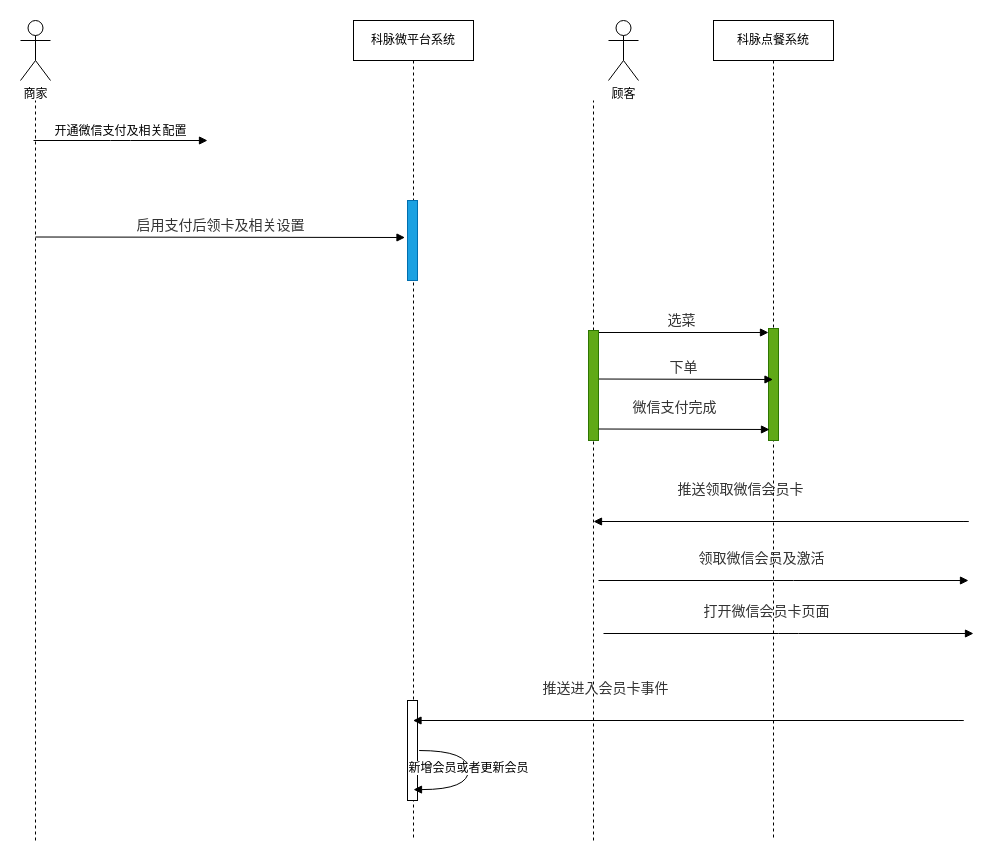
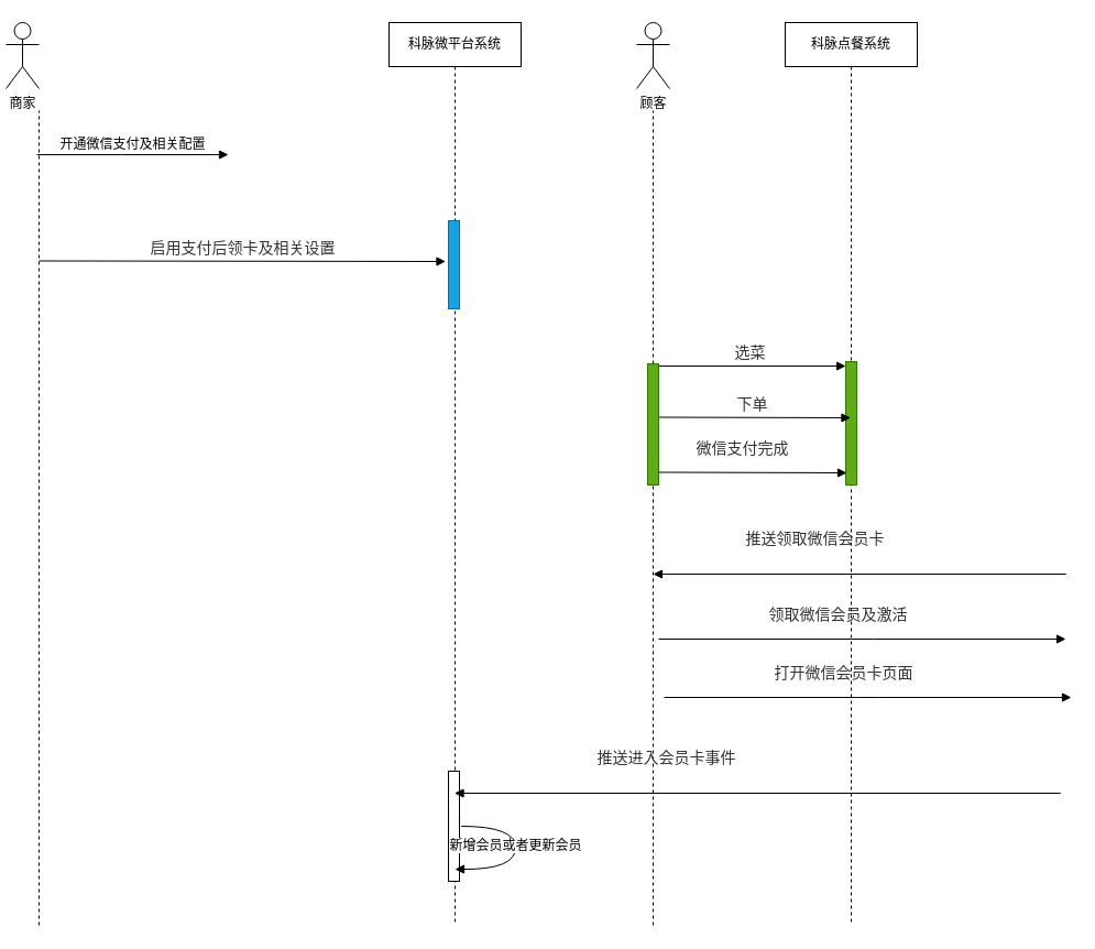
  <mxCell id="0" />
  <mxCell id="1" parent="0" />
- <mxCell id="2" value="商家" style="shape=umlActor;verticalLabelPosition=bottom;verticalAlign=top;html=1;outlineConnect=0;movable=1;resizable=1;rotatable=1;deletable=1;editable=1;connectable=1;" parent="1" vertex="1"><mxGeometry x="20" y="20" width="30" height="60" as="geometry" /></mxCell>
- <mxCell id="3" value="顾客" style="shape=umlActor;verticalLabelPosition=bottom;verticalAlign=top;html=1;outlineConnect=0;" parent="1" vertex="1"><mxGeometry x="608" y="20" width="30" height="60" as="geometry" /></mxCell>
+ <mxCell id="2" value="商家" style="shape=umlActor;verticalLabelPosition=bottom;verticalAlign=top;html=1;outlineConnect=0;movable=1;resizable=1;rotatable=1;deletable=1;editable=1;connectable=1;" parent="1" vertex="1"><mxGeometry x="5" y="20" width="30" height="60" as="geometry" /></mxCell>
+ <mxCell id="3" value="顾客" style="shape=umlActor;verticalLabelPosition=bottom;verticalAlign=top;html=1;outlineConnect=0;" parent="1" vertex="1"><mxGeometry x="578" y="20" width="30" height="60" as="geometry" /></mxCell>
  <mxCell id="4" value="科脉点餐系统" style="shape=umlLifeline;perimeter=lifelinePerimeter;whiteSpace=wrap;html=1;container=1;collapsible=0;recursiveResize=0;outlineConnect=0;" parent="1" vertex="1"><mxGeometry x="713" y="20" width="120" height="820" as="geometry" /></mxCell>
  <mxCell id="5" value="" style="html=1;points=[];perimeter=orthogonalPerimeter;fillColor=#60a917;strokeColor=#2D7600;fontColor=#ffffff;" parent="4" vertex="1"><mxGeometry x="55" y="308" width="10" height="112" as="geometry" /></mxCell>
  <mxCell id="6" value="科脉微平台系统" style="shape=umlLifeline;perimeter=lifelinePerimeter;whiteSpace=wrap;html=1;container=1;collapsible=0;recursiveResize=0;outlineConnect=0;" parent="1" vertex="1"><mxGeometry x="353" y="20" width="120" height="820" as="geometry" /></mxCell>
  <mxCell id="7" value="" style="html=1;points=[];perimeter=orthogonalPerimeter;fillColor=#1ba1e2;strokeColor=#006EAF;fontColor=#ffffff;" parent="6" vertex="1"><mxGeometry x="54" y="180" width="10" height="80" as="geometry" /></mxCell>
  <mxCell id="8" value="" style="html=1;points=[];perimeter=orthogonalPerimeter;rounded=0;shadow=0;comic=0;labelBackgroundColor=none;strokeColor=#000000;strokeWidth=1;fillColor=#FFFFFF;fontFamily=Verdana;fontSize=12;fontColor=#000000;align=center;" parent="6" vertex="1"><mxGeometry x="54" y="680" width="10" height="100" as="geometry" /></mxCell>
  <mxCell id="9" value="" style="endArrow=none;dashed=1;html=1;movable=1;resizable=1;rotatable=1;deletable=1;editable=1;connectable=1;" parent="1" edge="1"><mxGeometry width="50" height="50" relative="1" as="geometry"><mxPoint x="35" y="840" as="sourcePoint" /><mxPoint x="35" y="100" as="targetPoint" /></mxGeometry></mxCell>
  <mxCell id="10" value="开通微信支付及相关配置" style="html=1;verticalAlign=bottom;endArrow=block;labelBackgroundColor=none;fontFamily=Verdana;fontSize=12;edgeStyle=elbowEdgeStyle;elbow=vertical;" parent="1" edge="1"><mxGeometry relative="1" as="geometry"><mxPoint x="33" y="140" as="sourcePoint" /><mxPoint x="207" y="140" as="targetPoint" /></mxGeometry></mxCell>
  <mxCell id="11" value="&lt;span style=&quot;color: rgb(51 , 51 , 51) ; font-family: , &amp;#34;verdana&amp;#34; , &amp;#34;helvetica&amp;#34; , &amp;#34;arial&amp;#34; , sans-serif ; font-size: 14px ; text-align: left&quot;&gt;启用支付后领卡及相关设置&lt;/span&gt;" style="html=1;verticalAlign=bottom;endArrow=block;labelBackgroundColor=none;fontFamily=Verdana;fontSize=12;edgeStyle=elbowEdgeStyle;elbow=vertical;" parent="1" edge="1"><mxGeometry relative="1" as="geometry"><mxPoint x="35" y="236.5" as="sourcePoint" /><mxPoint x="404.5" y="237" as="targetPoint" /></mxGeometry></mxCell>
  <mxCell id="12" value="" style="endArrow=none;dashed=1;html=1;movable=1;resizable=1;rotatable=1;deletable=1;editable=1;connectable=1;" parent="1" source="15" edge="1"><mxGeometry width="50" height="50" relative="1" as="geometry"><mxPoint x="593" y="560" as="sourcePoint" /><mxPoint x="593" y="100" as="targetPoint" /></mxGeometry></mxCell>
  <mxCell id="13" value="&lt;div style=&quot;text-align: left&quot;&gt;&lt;font color=&quot;#333333&quot;&gt;&lt;span style=&quot;font-size: 14px&quot;&gt;选菜&lt;/span&gt;&lt;/font&gt;&lt;/div&gt;" style="html=1;verticalAlign=bottom;endArrow=block;labelBackgroundColor=none;fontFamily=Verdana;fontSize=12;edgeStyle=elbowEdgeStyle;elbow=vertical;" parent="1" target="5" edge="1"><mxGeometry relative="1" as="geometry"><mxPoint x="593" y="332" as="sourcePoint" /><mxPoint x="752.5" y="331.5" as="targetPoint" /><Array as="points"><mxPoint x="773" y="332" /></Array></mxGeometry></mxCell>
  <mxCell id="14" value="&lt;div style=&quot;text-align: left&quot;&gt;&lt;font color=&quot;#333333&quot;&gt;&lt;span style=&quot;font-size: 14px&quot;&gt;下单&lt;/span&gt;&lt;/font&gt;&lt;/div&gt;" style="html=1;verticalAlign=bottom;endArrow=block;labelBackgroundColor=none;fontFamily=Verdana;fontSize=12;edgeStyle=elbowEdgeStyle;elbow=vertical;" parent="1" target="4" edge="1"><mxGeometry relative="1" as="geometry"><mxPoint x="593" y="378.5" as="sourcePoint" /><mxPoint x="752.5" y="378" as="targetPoint" /></mxGeometry></mxCell>
  <mxCell id="15" value="" style="html=1;points=[];perimeter=orthogonalPerimeter;fillColor=#60a917;strokeColor=#2D7600;fontColor=#ffffff;" parent="1" vertex="1"><mxGeometry x="588" y="330" width="10" height="110" as="geometry" /></mxCell>
  <mxCell id="16" value="" style="endArrow=none;dashed=1;html=1;movable=1;resizable=1;rotatable=1;deletable=1;editable=1;connectable=1;" parent="1" target="15" edge="1"><mxGeometry width="50" height="50" relative="1" as="geometry"><mxPoint x="593" y="840" as="sourcePoint" /><mxPoint x="593" y="100" as="targetPoint" /></mxGeometry></mxCell>
  <mxCell id="17" value="&lt;div style=&quot;text-align: left&quot;&gt;&lt;font color=&quot;#333333&quot;&gt;&lt;span style=&quot;font-size: 14px&quot;&gt;微信支付完成&lt;/span&gt;&lt;/font&gt;&lt;/div&gt;" style="html=1;verticalAlign=bottom;endArrow=block;labelBackgroundColor=none;fontFamily=Verdana;fontSize=12;edgeStyle=elbowEdgeStyle;elbow=vertical;entryX=0.1;entryY=0.902;entryDx=0;entryDy=0;entryPerimeter=0;" parent="1" target="5" edge="1"><mxGeometry x="-0.119" y="10" relative="1" as="geometry"><mxPoint x="598" y="428.5" as="sourcePoint" /><mxPoint x="757.5" y="428" as="targetPoint" /><mxPoint as="offset" /></mxGeometry></mxCell>
  <mxCell id="18" value="&lt;div style=&quot;text-align: left&quot;&gt;&lt;font color=&quot;#333333&quot;&gt;&lt;span style=&quot;font-size: 14px&quot;&gt;推送领取微信会员卡&lt;/span&gt;&lt;/font&gt;&lt;/div&gt;" style="html=1;verticalAlign=bottom;endArrow=block;labelBackgroundColor=none;fontFamily=Verdana;fontSize=12;edgeStyle=elbowEdgeStyle;elbow=vertical;" parent="1" edge="1"><mxGeometry x="0.472" y="-20" relative="1" as="geometry"><mxPoint x="798" y="521" as="sourcePoint" /><mxPoint x="593" y="521" as="targetPoint" /><mxPoint as="offset" /><Array as="points"><mxPoint x="973" y="521" /></Array></mxGeometry></mxCell>
  <mxCell id="19" value="&lt;div style=&quot;text-align: left&quot;&gt;&lt;font color=&quot;#333333&quot;&gt;&lt;span style=&quot;font-size: 14px&quot;&gt;领取微信会员及激活&lt;/span&gt;&lt;/font&gt;&lt;/div&gt;" style="html=1;verticalAlign=bottom;endArrow=block;labelBackgroundColor=none;fontFamily=Verdana;fontSize=12;edgeStyle=elbowEdgeStyle;elbow=vertical;" parent="1" edge="1"><mxGeometry x="-0.119" y="10" relative="1" as="geometry"><mxPoint x="598" y="580" as="sourcePoint" /><mxPoint x="968" y="580" as="targetPoint" /><mxPoint as="offset" /></mxGeometry></mxCell>
  <mxCell id="20" value="&lt;div style=&quot;text-align: left&quot;&gt;&lt;font color=&quot;#333333&quot;&gt;&lt;span style=&quot;font-size: 14px&quot;&gt;打开微信会员卡页面&lt;/span&gt;&lt;/font&gt;&lt;/div&gt;" style="html=1;verticalAlign=bottom;endArrow=block;labelBackgroundColor=none;fontFamily=Verdana;fontSize=12;edgeStyle=elbowEdgeStyle;elbow=vertical;" parent="1" edge="1"><mxGeometry x="-0.119" y="10" relative="1" as="geometry"><mxPoint x="603" y="633" as="sourcePoint" /><mxPoint x="973" y="633" as="targetPoint" /><mxPoint as="offset" /></mxGeometry></mxCell>
  <mxCell id="21" value="&lt;font color=&quot;#333333&quot;&gt;&lt;span style=&quot;font-size: 14px&quot;&gt;推送进入会员卡事件&lt;/span&gt;&lt;/font&gt;" style="html=1;verticalAlign=bottom;endArrow=block;labelBackgroundColor=none;fontFamily=Verdana;fontSize=12;edgeStyle=elbowEdgeStyle;elbow=vertical;" parent="1" target="6" edge="1"><mxGeometry x="0.472" y="-20" relative="1" as="geometry"><mxPoint x="793" y="720" as="sourcePoint" /><mxPoint x="588" y="720" as="targetPoint" /><mxPoint as="offset" /><Array as="points"><mxPoint x="968" y="720" /></Array></mxGeometry></mxCell>
  <mxCell id="22" value="新增会员或者更新会员" style="html=1;verticalAlign=bottom;endArrow=block;labelBackgroundColor=#ffffff;fontFamily=Verdana;fontSize=12;elbow=vertical;edgeStyle=orthogonalEdgeStyle;curved=1;exitX=1.066;exitY=0.713;exitPerimeter=0;" parent="1" edge="1"><mxGeometry x="0.065" relative="1" as="geometry"><mxPoint x="418.66" y="750.01" as="sourcePoint" /><mxPoint x="413" y="789.1" as="targetPoint" /><Array as="points"><mxPoint x="468" y="750.1" /><mxPoint x="468" y="789.1" /></Array><mxPoint as="offset" /></mxGeometry></mxCell>
